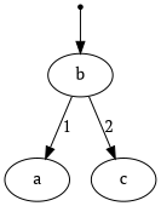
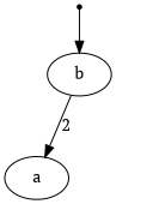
  digraph {
    fontname="PT Serif"
    node [fontname="PT Serif"]
    edge [fontname="PT Serif"]
    0 [shape=point]
    b
    a
-   c
    0 -> b
-   b -> a [label=1]
-   b -> c [label=2]
+   b -> a [label=2]
  }
